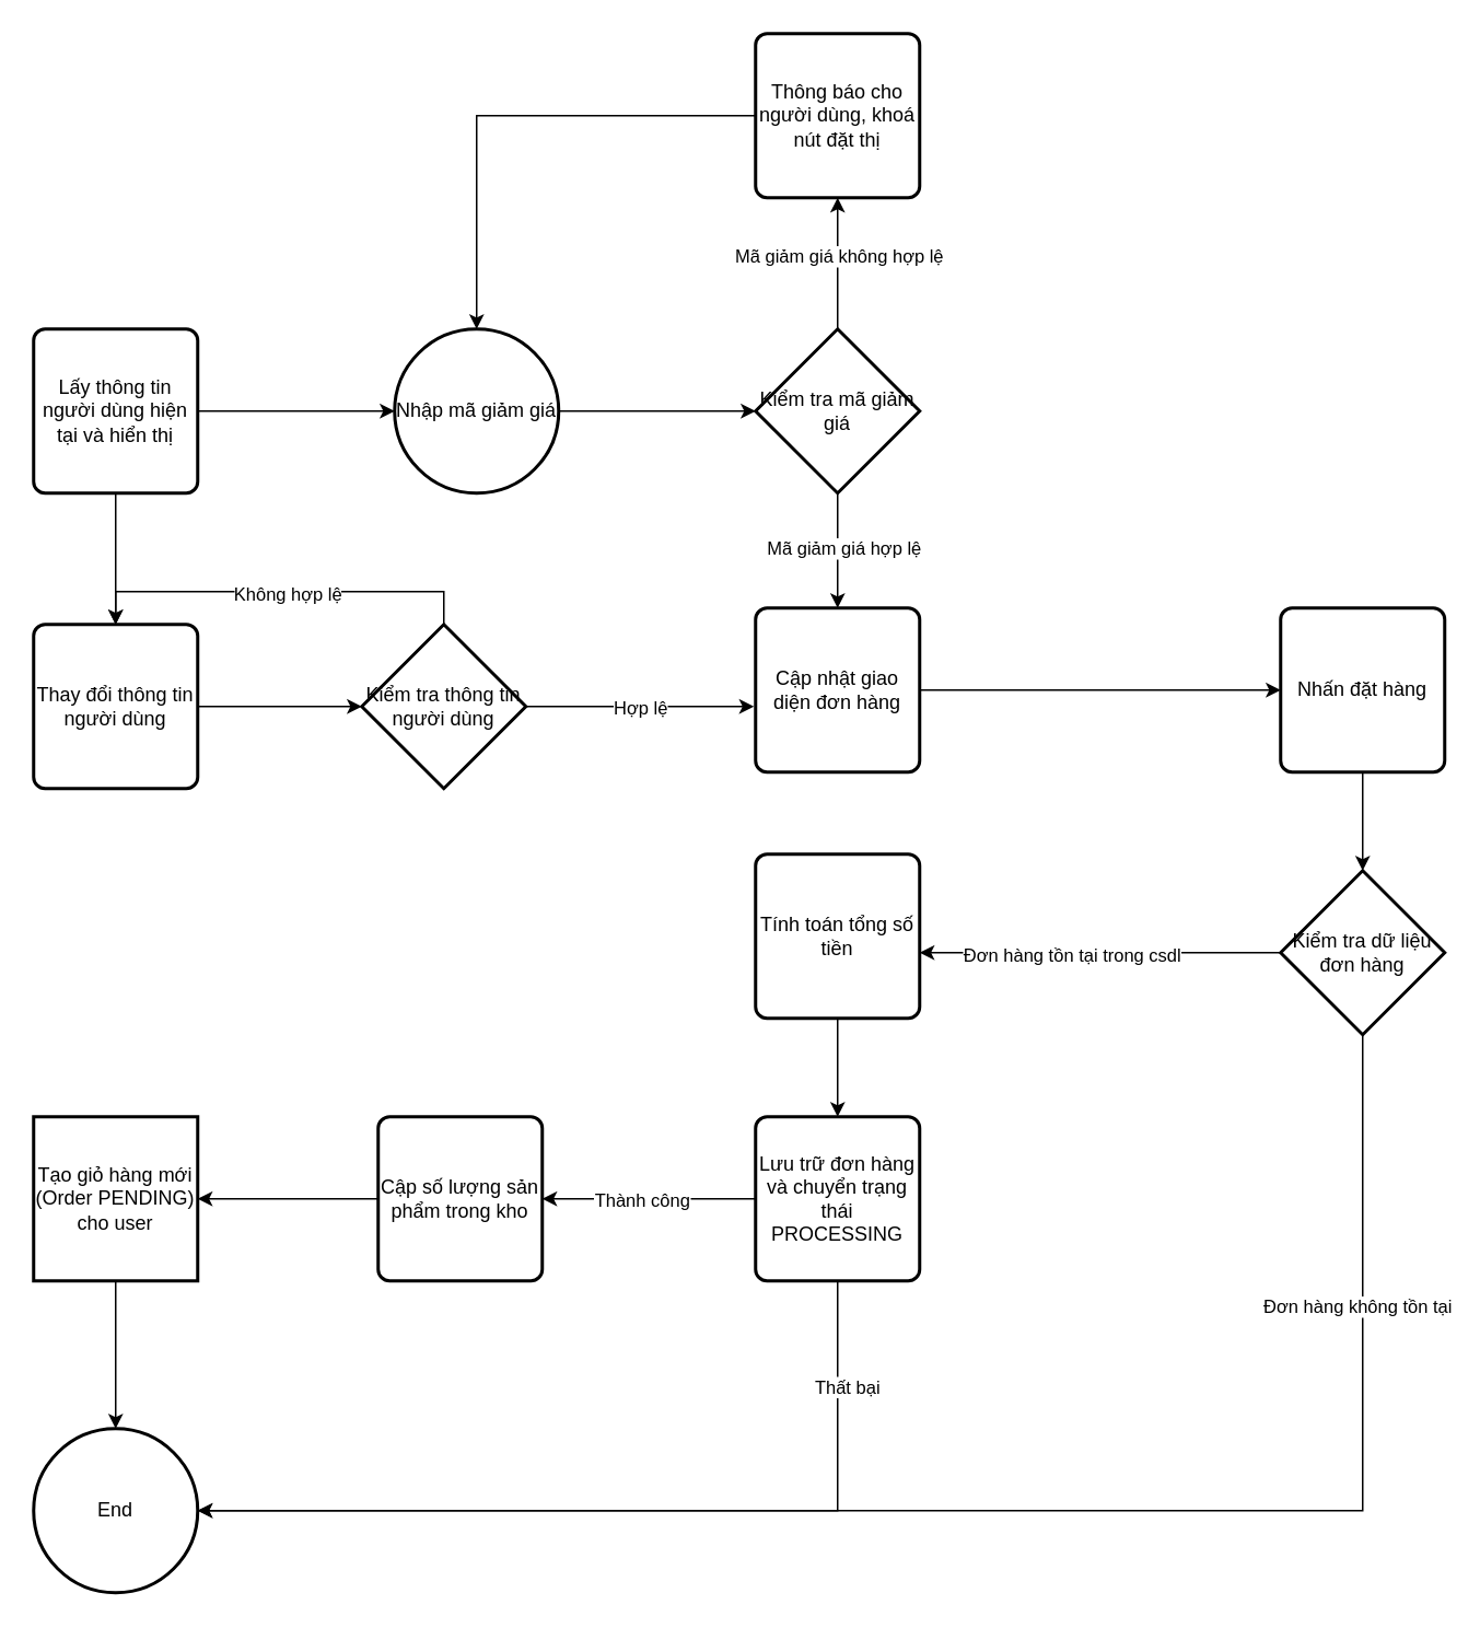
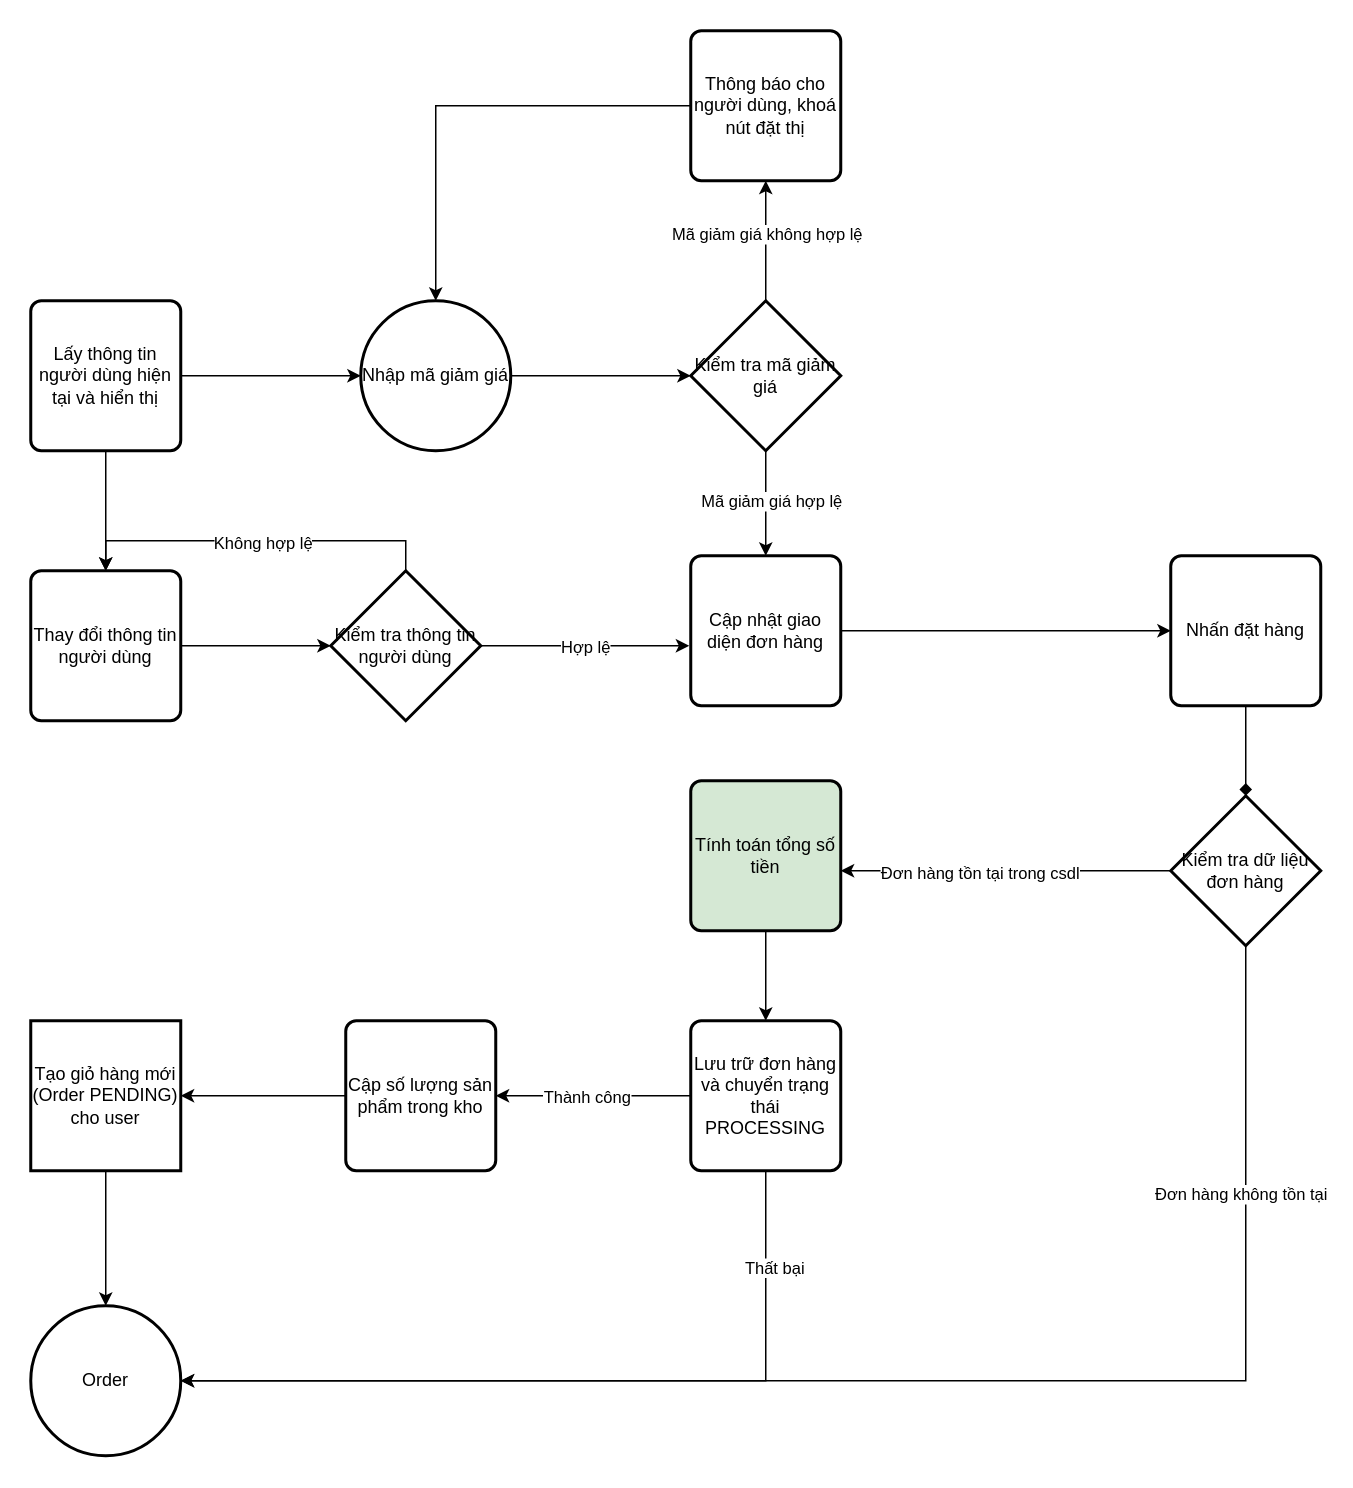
  <mxCell id="0" />
  <mxCell id="1" parent="0" />
  <mxCell id="2" value="Thay đổi thông tin người dùng" style="rounded=1;whiteSpace=wrap;html=1;absoluteArcSize=1;arcSize=14;strokeWidth=2;" parent="1" vertex="1"><mxGeometry x="20" y="380" width="100" height="100" as="geometry" /></mxCell>
  <mxCell id="3" style="edgeStyle=orthogonalEdgeStyle;rounded=0;orthogonalLoop=1;jettySize=auto;html=1;" parent="1" source="7" target="9" edge="1"><mxGeometry relative="1" as="geometry" /></mxCell>
  <mxCell id="4" value="Mã giảm giá không hợp lệ" style="edgeLabel;html=1;align=center;verticalAlign=middle;resizable=0;points=[];" parent="3" vertex="1" connectable="0"><mxGeometry x="0.125" relative="1" as="geometry"><mxPoint as="offset" /></mxGeometry></mxCell>
  <mxCell id="5" style="edgeStyle=orthogonalEdgeStyle;rounded=0;orthogonalLoop=1;jettySize=auto;html=1;entryX=0.5;entryY=0;entryDx=0;entryDy=0;" parent="1" source="7" target="16" edge="1"><mxGeometry relative="1" as="geometry" /></mxCell>
  <mxCell id="6" value="Mã giảm giá hợp lệ" style="edgeLabel;html=1;align=center;verticalAlign=middle;resizable=0;points=[];" parent="5" vertex="1" connectable="0"><mxGeometry x="-0.057" y="3" relative="1" as="geometry"><mxPoint as="offset" /></mxGeometry></mxCell>
  <mxCell id="7" value="Kiểm tra mã giảm giá" style="strokeWidth=2;html=1;shape=mxgraph.flowchart.decision;whiteSpace=wrap;" parent="1" vertex="1"><mxGeometry x="460" y="200" width="100" height="100" as="geometry" /></mxCell>
  <mxCell id="8" style="edgeStyle=orthogonalEdgeStyle;rounded=0;orthogonalLoop=1;jettySize=auto;html=1;" parent="1" source="9" target="13" edge="1"><mxGeometry relative="1" as="geometry" /></mxCell>
  <mxCell id="9" value="Thông báo cho người dùng, khoá nút đặt thị" style="rounded=1;whiteSpace=wrap;html=1;absoluteArcSize=1;arcSize=14;strokeWidth=2;" parent="1" vertex="1"><mxGeometry x="460" y="20" width="100" height="100" as="geometry" /></mxCell>
  <mxCell id="10" style="edgeStyle=orthogonalEdgeStyle;rounded=0;orthogonalLoop=1;jettySize=auto;html=1;entryX=0.5;entryY=0;entryDx=0;entryDy=0;" parent="1" source="12" target="2" edge="1"><mxGeometry relative="1" as="geometry" /></mxCell>
  <mxCell id="11" style="edgeStyle=orthogonalEdgeStyle;rounded=0;orthogonalLoop=1;jettySize=auto;html=1;entryX=0;entryY=0.5;entryDx=0;entryDy=0;" parent="1" source="12" target="13" edge="1"><mxGeometry relative="1" as="geometry" /></mxCell>
  <mxCell id="12" value="Lấy thông tin người dùng hiện tại và hiển thị" style="rounded=1;whiteSpace=wrap;html=1;absoluteArcSize=1;arcSize=14;strokeWidth=2;" parent="1" vertex="1"><mxGeometry x="20" y="200" width="100" height="100" as="geometry" /></mxCell>
  <mxCell id="13" value="Nhập mã giảm giá" style="ellipse;whiteSpace=wrap;html=1;absoluteArcSize=1;arcSize=14;strokeWidth=2;" parent="1" vertex="1"><mxGeometry x="240" y="200" width="100" height="100" as="geometry" /></mxCell>
  <mxCell id="14" style="edgeStyle=orthogonalEdgeStyle;rounded=0;orthogonalLoop=1;jettySize=auto;html=1;entryX=0;entryY=0.5;entryDx=0;entryDy=0;entryPerimeter=0;" parent="1" source="13" target="7" edge="1"><mxGeometry relative="1" as="geometry" /></mxCell>
  <mxCell id="15" style="edgeStyle=orthogonalEdgeStyle;rounded=0;orthogonalLoop=1;jettySize=auto;html=1;entryX=0;entryY=0.5;entryDx=0;entryDy=0;" parent="1" source="16" target="19" edge="1"><mxGeometry relative="1" as="geometry" /></mxCell>
  <mxCell id="16" value="Cập nhật giao diện đơn hàng" style="rounded=1;whiteSpace=wrap;html=1;absoluteArcSize=1;arcSize=14;strokeWidth=2;" parent="1" vertex="1"><mxGeometry x="460" y="370" width="100" height="100" as="geometry" /></mxCell>
  <mxCell id="17" style="edgeStyle=orthogonalEdgeStyle;rounded=0;orthogonalLoop=1;jettySize=auto;html=1;entryX=-0.01;entryY=0.6;entryDx=0;entryDy=0;entryPerimeter=0;" parent="1" source="23" target="16" edge="1"><mxGeometry relative="1" as="geometry" /></mxCell>
  <mxCell id="18" value="Hợp lệ" style="edgeLabel;html=1;align=center;verticalAlign=middle;resizable=0;points=[];" parent="17" vertex="1" connectable="0"><mxGeometry x="-0.007" relative="1" as="geometry"><mxPoint as="offset" /></mxGeometry></mxCell>
  <mxCell id="19" value="Nhấn đặt hàng" style="rounded=1;whiteSpace=wrap;html=1;absoluteArcSize=1;arcSize=14;strokeWidth=2;" parent="1" vertex="1"><mxGeometry x="780" y="370" width="100" height="100" as="geometry" /></mxCell>
  <mxCell id="20" value="" style="edgeStyle=orthogonalEdgeStyle;rounded=0;orthogonalLoop=1;jettySize=auto;html=1;entryX=0;entryY=0.5;entryDx=0;entryDy=0;entryPerimeter=0;" parent="1" source="2" target="23" edge="1"><mxGeometry relative="1" as="geometry"><mxPoint x="120" y="430" as="sourcePoint" /><mxPoint x="459" y="430" as="targetPoint" /><Array as="points" /></mxGeometry></mxCell>
  <mxCell id="21" style="edgeStyle=orthogonalEdgeStyle;rounded=0;orthogonalLoop=1;jettySize=auto;html=1;entryX=0.5;entryY=0;entryDx=0;entryDy=0;" parent="1" source="23" target="2" edge="1"><mxGeometry relative="1" as="geometry"><Array as="points"><mxPoint x="270" y="360" /><mxPoint x="70" y="360" /></Array></mxGeometry></mxCell>
  <mxCell id="22" value="Không hợp lệ" style="edgeLabel;html=1;align=center;verticalAlign=middle;resizable=0;points=[];" parent="21" vertex="1" connectable="0"><mxGeometry x="-0.033" y="1" relative="1" as="geometry"><mxPoint as="offset" /></mxGeometry></mxCell>
  <mxCell id="23" value="Kiểm tra thông tin người dùng" style="strokeWidth=2;html=1;shape=mxgraph.flowchart.decision;whiteSpace=wrap;" parent="1" vertex="1"><mxGeometry x="220" y="380" width="100" height="100" as="geometry" /></mxCell>
  <mxCell id="24" style="edgeStyle=orthogonalEdgeStyle;rounded=0;orthogonalLoop=1;jettySize=auto;html=1;" parent="1" source="25" target="28" edge="1"><mxGeometry relative="1" as="geometry" /></mxCell>
- <mxCell id="25" value="Tính toán tổng số tiền" style="rounded=1;whiteSpace=wrap;html=1;absoluteArcSize=1;arcSize=14;strokeWidth=2;" parent="1" vertex="1"><mxGeometry x="460" y="520" width="100" height="100" as="geometry" /></mxCell>
+ <mxCell id="25" value="Tính toán tổng số tiền" style="rounded=1;whiteSpace=wrap;html=1;absoluteArcSize=1;arcSize=14;strokeWidth=2;fillColor=#d5e8d4;" parent="1" vertex="1"><mxGeometry x="460" y="520" width="100" height="100" as="geometry" /></mxCell>
  <mxCell id="26" style="edgeStyle=orthogonalEdgeStyle;rounded=0;orthogonalLoop=1;jettySize=auto;html=1;entryX=1;entryY=0.5;entryDx=0;entryDy=0;" parent="1" source="28" target="33" edge="1"><mxGeometry relative="1" as="geometry" /></mxCell>
  <mxCell id="27" value="Thành công" style="edgeLabel;html=1;align=center;verticalAlign=middle;resizable=0;points=[];" parent="26" vertex="1" connectable="0"><mxGeometry x="0.35" relative="1" as="geometry"><mxPoint x="18" as="offset" /></mxGeometry></mxCell>
  <mxCell id="28" value="Lưu trữ đơn hàng và chuyển trạng thái PROCESSING" style="rounded=1;whiteSpace=wrap;html=1;absoluteArcSize=1;arcSize=14;strokeWidth=2;" parent="1" vertex="1"><mxGeometry x="460" y="680" width="100" height="100" as="geometry" /></mxCell>
- <mxCell id="29" value="End" style="strokeWidth=2;html=1;shape=mxgraph.flowchart.start_2;whiteSpace=wrap;" parent="1" vertex="1"><mxGeometry x="20" y="870" width="100" height="100" as="geometry" /></mxCell>
+ <mxCell id="29" value="Order" style="strokeWidth=2;html=1;shape=mxgraph.flowchart.start_2;whiteSpace=wrap;" parent="1" vertex="1"><mxGeometry x="20" y="870" width="100" height="100" as="geometry" /></mxCell>
  <mxCell id="30" style="edgeStyle=orthogonalEdgeStyle;rounded=0;orthogonalLoop=1;jettySize=auto;html=1;entryX=1;entryY=0.5;entryDx=0;entryDy=0;entryPerimeter=0;" parent="1" source="28" target="29" edge="1"><mxGeometry relative="1" as="geometry"><Array as="points"><mxPoint x="510" y="920" /></Array></mxGeometry></mxCell>
  <mxCell id="31" value="Thất bại" style="edgeLabel;html=1;align=center;verticalAlign=middle;resizable=0;points=[];" parent="30" vertex="1" connectable="0"><mxGeometry x="-0.758" y="5" relative="1" as="geometry"><mxPoint as="offset" /></mxGeometry></mxCell>
  <mxCell id="32" style="edgeStyle=orthogonalEdgeStyle;rounded=0;orthogonalLoop=1;jettySize=auto;html=1;entryX=0.5;entryY=0;entryDx=0;entryDy=0;entryPerimeter=0;" parent="1" source="35" target="29" edge="1"><mxGeometry relative="1" as="geometry"><mxPoint x="60" y="730" as="targetPoint" /></mxGeometry></mxCell>
  <mxCell id="33" value="Cập số lượng sản phẩm trong kho" style="rounded=1;whiteSpace=wrap;html=1;absoluteArcSize=1;arcSize=14;strokeWidth=2;" parent="1" vertex="1"><mxGeometry x="230" y="680" width="100" height="100" as="geometry" /></mxCell>
  <mxCell id="34" value="" style="edgeStyle=orthogonalEdgeStyle;rounded=0;orthogonalLoop=1;jettySize=auto;html=1;entryX=1;entryY=0.5;entryDx=0;entryDy=0;" edge="1" parent="1" source="33" target="35"><mxGeometry relative="1" as="geometry"><mxPoint x="70" y="870" as="targetPoint" /><mxPoint x="180" y="730" as="sourcePoint" /></mxGeometry></mxCell>
  <mxCell id="35" value="Tạo giỏ hàng mới (Order PENDING) cho user" style="whiteSpace=wrap;html=1;absoluteArcSize=1;arcSize=14;strokeWidth=2;rounded=0;" vertex="1" parent="1"><mxGeometry x="20" y="680" width="100" height="100" as="geometry" /></mxCell>
  <mxCell id="36" value="Kiểm tra dữ liệu đơn hàng" style="strokeWidth=2;html=1;shape=mxgraph.flowchart.decision;whiteSpace=wrap;" vertex="1" parent="1"><mxGeometry x="780" y="530" width="100" height="100" as="geometry" /></mxCell>
- <mxCell id="37" style="edgeStyle=orthogonalEdgeStyle;rounded=0;orthogonalLoop=1;jettySize=auto;html=1;entryX=0.5;entryY=0;entryDx=0;entryDy=0;entryPerimeter=0;" edge="1" parent="1" source="19" target="36"><mxGeometry relative="1" as="geometry" /></mxCell>
+ <mxCell id="37" style="edgeStyle=orthogonalEdgeStyle;rounded=0;orthogonalLoop=1;jettySize=auto;html=1;entryX=0.5;entryY=0;entryDx=0;entryDy=0;entryPerimeter=0;endArrow=diamond;" edge="1" parent="1" source="19" target="36"><mxGeometry relative="1" as="geometry" /></mxCell>
  <mxCell id="38" style="edgeStyle=orthogonalEdgeStyle;rounded=0;orthogonalLoop=1;jettySize=auto;html=1;entryX=1;entryY=0.6;entryDx=0;entryDy=0;entryPerimeter=0;" edge="1" parent="1" source="36" target="25"><mxGeometry relative="1" as="geometry" /></mxCell>
  <mxCell id="39" value="Đơn hàng tồn tại trong csdl" style="edgeLabel;html=1;align=center;verticalAlign=middle;resizable=0;points=[];" vertex="1" connectable="0" parent="38"><mxGeometry x="0.167" y="1" relative="1" as="geometry"><mxPoint as="offset" /></mxGeometry></mxCell>
  <mxCell id="40" style="edgeStyle=orthogonalEdgeStyle;rounded=0;orthogonalLoop=1;jettySize=auto;html=1;entryX=1;entryY=0.5;entryDx=0;entryDy=0;entryPerimeter=0;" edge="1" parent="1" source="36" target="29"><mxGeometry relative="1" as="geometry"><Array as="points"><mxPoint x="830" y="920" /></Array></mxGeometry></mxCell>
  <mxCell id="41" value="Đơn hàng không tồn tại" style="edgeLabel;html=1;align=center;verticalAlign=middle;resizable=0;points=[];" vertex="1" connectable="0" parent="40"><mxGeometry x="-0.67" y="-4" relative="1" as="geometry"><mxPoint as="offset" /></mxGeometry></mxCell>
